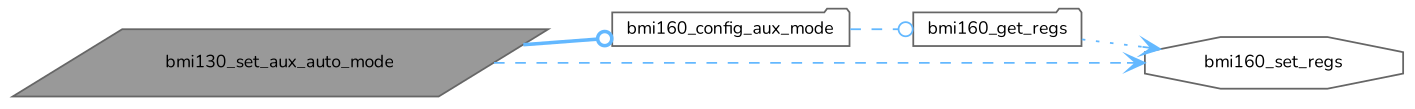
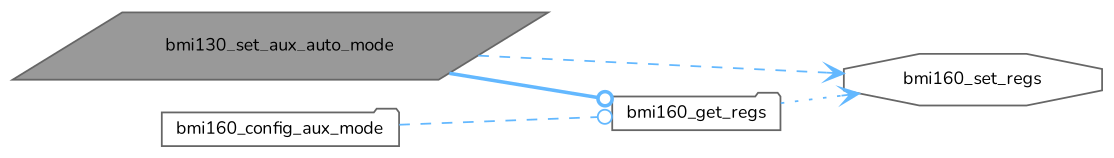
  digraph {
    fontname=Nunito
    rankdir=LR
    node [color=grey40 fillcolor=white fontname=Nunito fontsize=10 shape=folder style=filled]
    edge [arrowhead=odot color=steelblue1 fontname=Nunito fontsize=10 labelfontname=Helvetica labelfontsize=10 style=dashed]
    n1 [color=gray40 fillcolor=grey60 fontcolor=black height=0.2 label=bmi130_set_aux_auto_mode shape=parallelogram width=0.4]
    n2 [height=0.2 label=bmi160_config_aux_mode width=0.4]
    n3 [height=0.2 label=bmi160_set_regs shape=octagon width=0.4]
    n4 [height=0.2 label=bmi160_get_regs width=0.4]
-   n1 -> n2 [style=bold]
+   n1 -> n4 [style=bold]
    n1 -> n3 [arrowhead=vee]
    n2 -> n4
    n4 -> n3 [arrowhead=vee style=dotted]
  }
